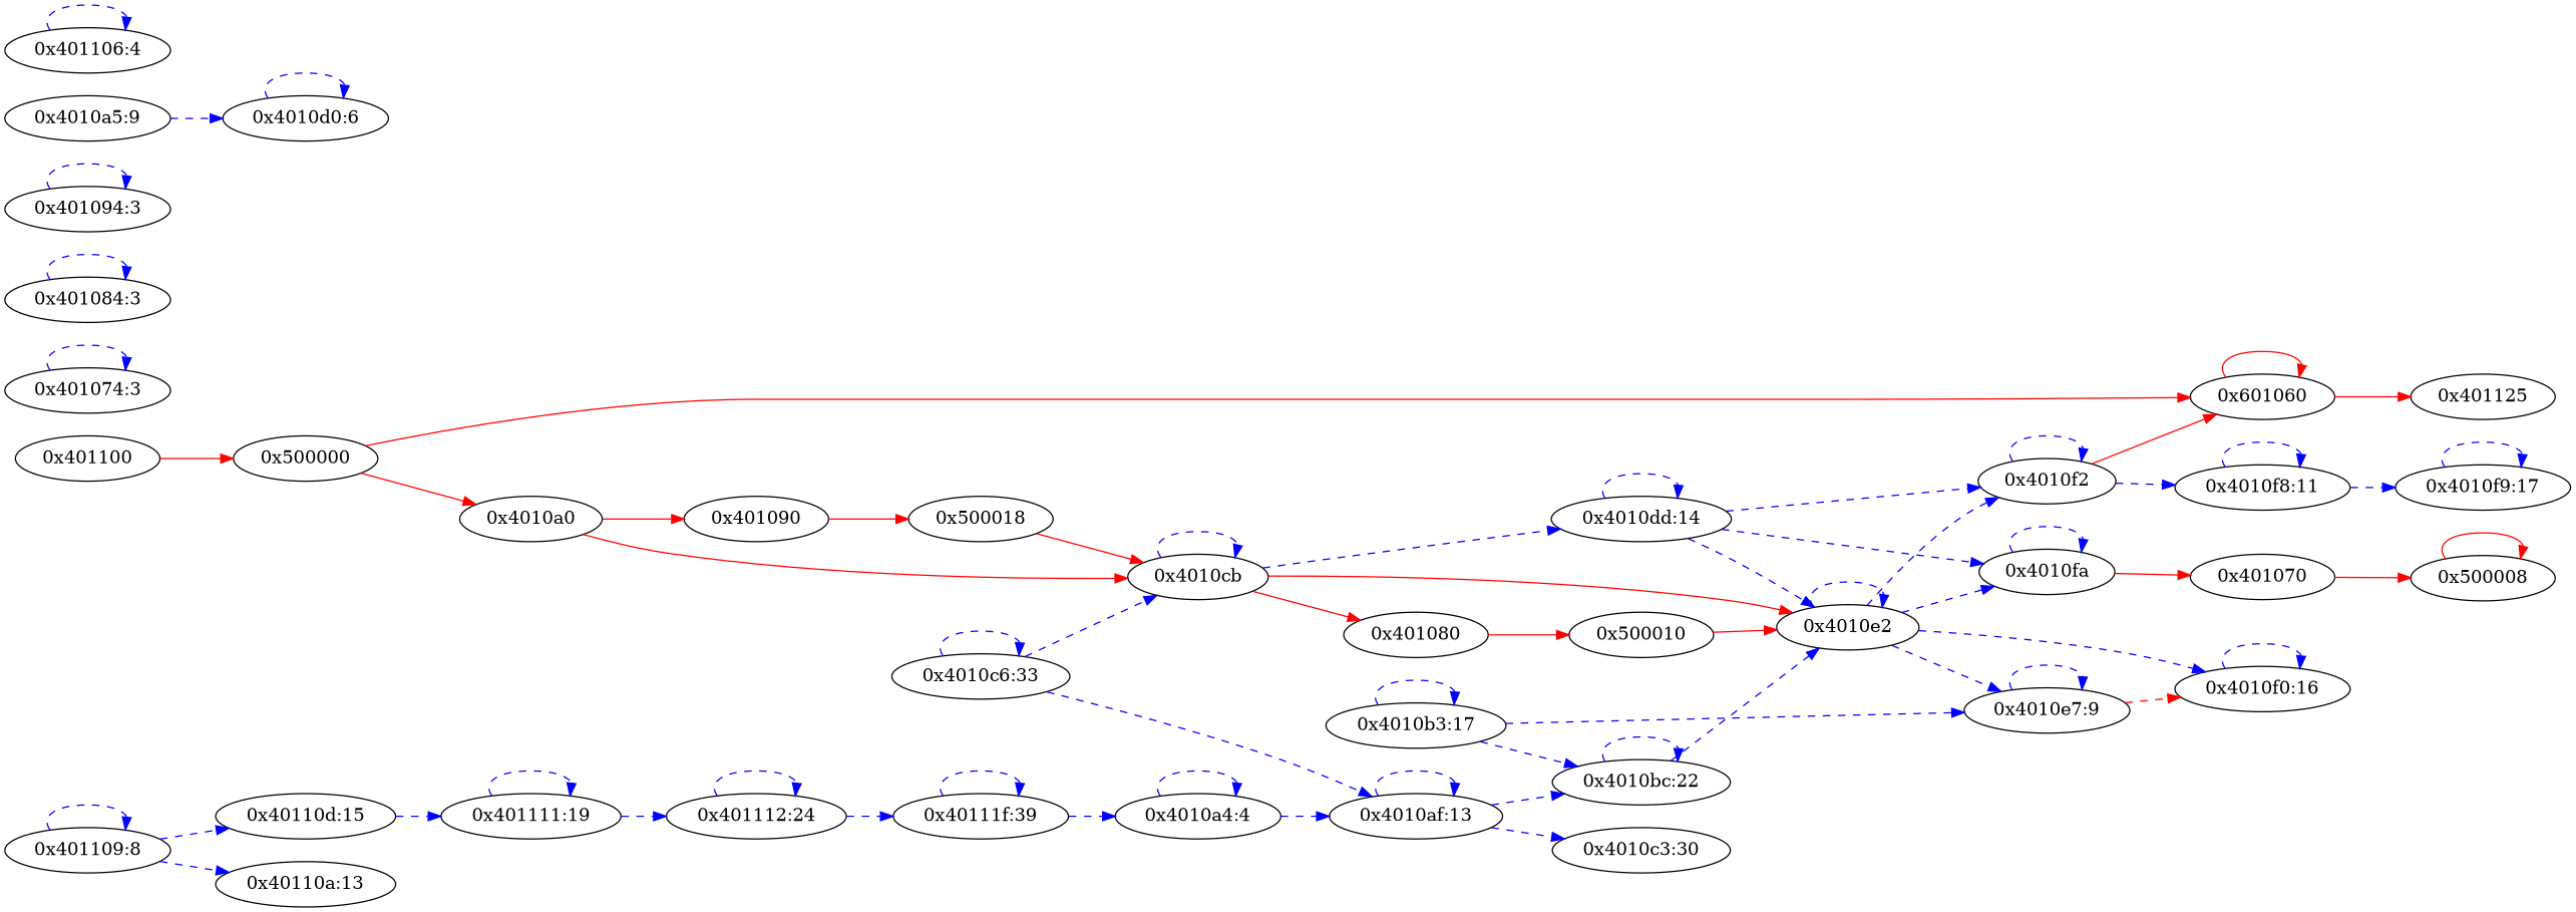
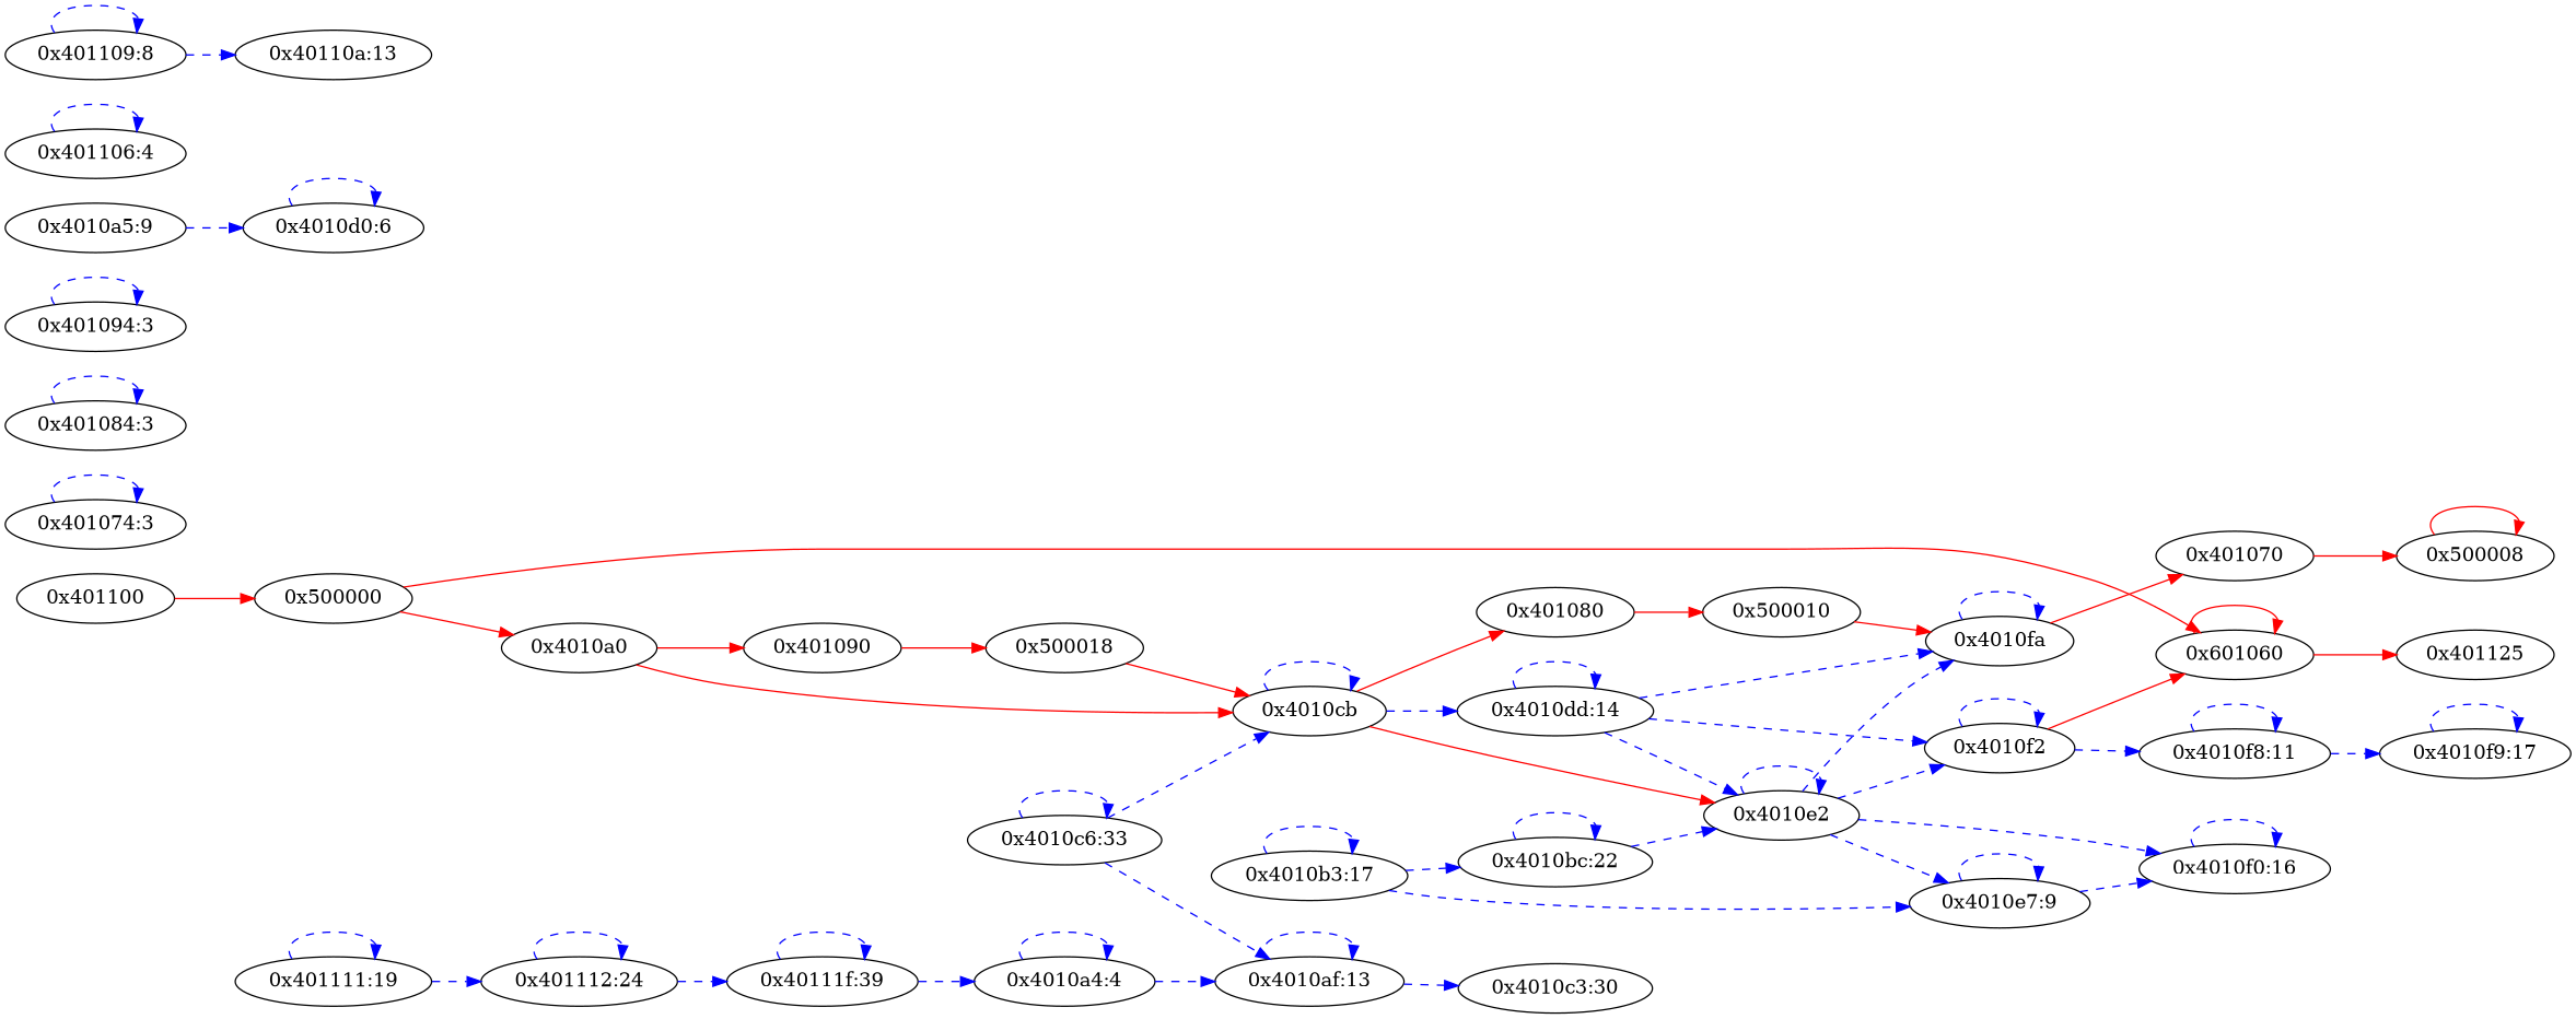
  digraph {
    rankdir=LR
    edge [color=blue style=dashed type=data]
    n1 [label="0x401100"]
    n2 [label="0x500000"]
    n3 [label="0x4010a0"]
    n4 [label="0x601060"]
    n5 [label="0x401090"]
    n6 [label="0x4010cb"]
    n7 [label="0x401125"]
    n8 [label="0x500018"]
    n9 [label="0x401080"]
    n10 [label="0x4010e2"]
    n11 [label="0x4010dd:14"]
    n12 [label="0x500010"]
    n13 [label="0x4010f2"]
    n14 [label="0x4010fa"]
    n15 [label="0x4010e7:9"]
    n16 [label="0x4010f0:16"]
    n17 [label="0x4010f8:11"]
    n18 [label="0x401070"]
    n19 [label="0x4010f9:17"]
    n20 [label="0x500008"]
    n21 [label="0x401074:3"]
    n22 [label="0x401084:3"]
    n23 [label="0x401094:3"]
    n24 [label="0x4010d0:6"]
    n25 [label="0x4010a4:4"]
    n26 [label="0x4010af:13"]
    n27 [label="0x4010bc:22"]
    n28 [label="0x4010c3:30"]
    n29 [label="0x4010c6:33"]
    n30 [label="0x4010b3:17"]
    n31 [label="0x4010a5:9"]
    n32 [label="0x401106:4"]
    n33 [label="0x401109:8"]
    n34 [label="0x40110a:13"]
-   n35 [label="0x40110d:15"]
    n36 [label="0x401111:19"]
    n37 [label="0x401112:24"]
    n38 [label="0x40111f:39"]
    n1 -> n2 [color=red style=solid type=control]
    n2 -> n3 [color=red style=solid type=control]
    n2 -> n4 [color=red style=solid type=control]
    n3 -> n5 [color=red style=solid type=control]
    n3 -> n6 [color=red style=solid type=control]
    n4 -> n4 [color=red style=solid type=control]
    n4 -> n7 [color=red style=solid type=control]
    n5 -> n8 [color=red style=solid type=control]
    n6 -> n6
    n6 -> n9 [color=red style=solid type=control]
    n6 -> n10 [color=red style=solid type=control]
    n6 -> n11
    n8 -> n6 [color=red style=solid type=control]
    n9 -> n12 [color=red style=solid type=control]
    n10 -> n10
    n10 -> n13
    n10 -> n14
    n10 -> n15
    n10 -> n16
    n11 -> n10
    n11 -> n11
    n11 -> n13
    n11 -> n14
-   n12 -> n10 [color=red style=solid type=control]
+   n12 -> n14 [color=red style=solid type=control]
    n13 -> n4 [color=red style=solid type=control]
    n13 -> n13
    n13 -> n17
    n14 -> n14
    n14 -> n18 [color=red style=solid type=control]
    n15 -> n15
-   n15 -> n16 [color=red]
+   n15 -> n16
    n16 -> n16
    n17 -> n17
    n17 -> n19
    n18 -> n20 [color=red style=solid type=control]
    n19 -> n19
    n20 -> n20 [color=red style=solid type=control]
    n21 -> n21
    n22 -> n22
    n23 -> n23
    n24 -> n24
    n25 -> n25
    n25 -> n26
    n26 -> n26
-   n26 -> n27
    n26 -> n28
    n27 -> n10
    n27 -> n27
    n29 -> n6
    n29 -> n26
    n29 -> n29
    n30 -> n15
    n30 -> n27
    n30 -> n30
    n31 -> n24
    n32 -> n32
    n33 -> n33
    n33 -> n34
-   n33 -> n35
-   n35 -> n36
    n36 -> n36
    n36 -> n37
    n37 -> n37
    n37 -> n38
    n38 -> n25
    n38 -> n38
  }
